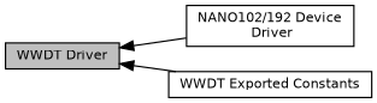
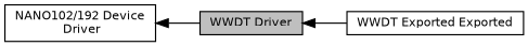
  digraph {
    rankdir=LR
    node [color=black fillcolor=white fontname=Helvetica fontsize=10 shape=box style=filled]
    edge [dir=back fontname=Helvetica fontsize=10 labelfontname=Helvetica labelfontsize=10 shape=plaintext style=solid]
    n1 [height=0.2 label="NANO102/192 Device\l Driver" width=0.4]
    n2 [fillcolor=grey75 fontcolor=black height=0.2 label="WWDT Driver" width=0.4]
-   n3 [height=0.2 label="WWDT Exported Constants" width=0.4]
-   n2 -> n1
+   n3 [height=0.2 label="WWDT Exported Exported" width=0.4]
+   n1 -> n2
    n2 -> n3
  }
